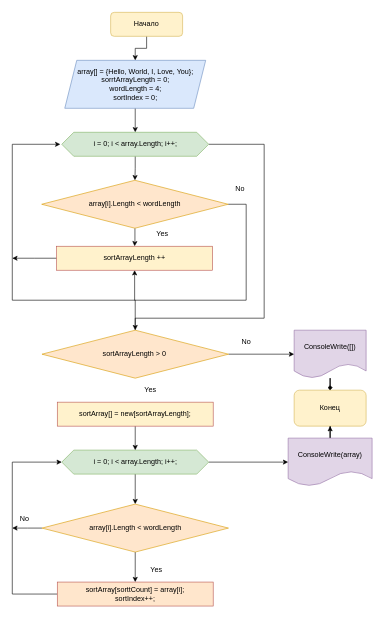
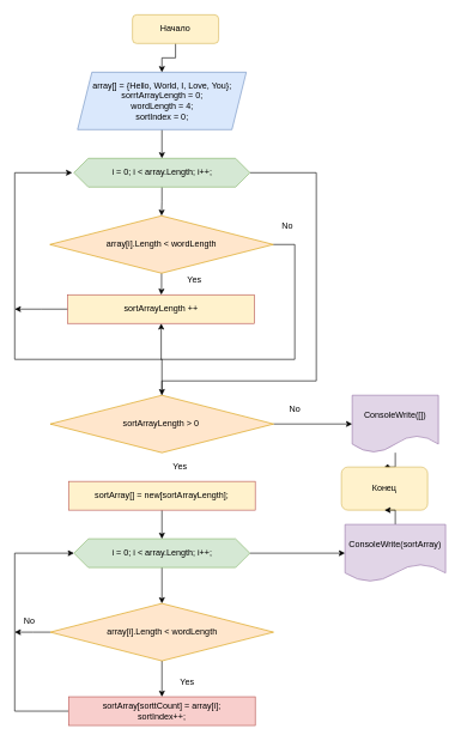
  <mxCell id="0" />
  <mxCell id="1" parent="0" />
  <mxCell id="2" value="" style="edgeStyle=orthogonalEdgeStyle;rounded=0;orthogonalLoop=1;jettySize=auto;html=1;" parent="1" source="3" target="5" edge="1"><mxGeometry relative="1" as="geometry" /></mxCell>
  <mxCell id="3" value="Начало" style="rounded=1;whiteSpace=wrap;html=1;fillColor=#fff2cc;strokeColor=#d6b656;" parent="1" vertex="1"><mxGeometry x="184" y="20" width="120" height="40" as="geometry" /></mxCell>
  <mxCell id="4" value="" style="edgeStyle=orthogonalEdgeStyle;rounded=0;orthogonalLoop=1;jettySize=auto;html=1;" parent="1" source="5" target="8" edge="1"><mxGeometry relative="1" as="geometry" /></mxCell>
  <mxCell id="5" value="array[] = {Hello, World, I, Love, You};&lt;br&gt;sorrtArrayLength = 0;&lt;br&gt;wordLength = 4;&lt;br&gt;sortIndex = 0;" style="shape=parallelogram;perimeter=parallelogramPerimeter;whiteSpace=wrap;html=1;fixedSize=1;fillColor=#dae8fc;strokeColor=#6c8ebf;" parent="1" vertex="1"><mxGeometry x="107.5" y="100" width="235" height="80" as="geometry" /></mxCell>
  <mxCell id="6" value="" style="edgeStyle=orthogonalEdgeStyle;rounded=0;orthogonalLoop=1;jettySize=auto;html=1;" parent="1" source="8" target="11" edge="1"><mxGeometry relative="1" as="geometry" /></mxCell>
  <mxCell id="7" style="edgeStyle=orthogonalEdgeStyle;rounded=0;orthogonalLoop=1;jettySize=auto;html=1;entryX=0.5;entryY=0;entryDx=0;entryDy=0;" parent="1" source="8" target="18" edge="1"><mxGeometry relative="1" as="geometry"><mxPoint x="225" y="530" as="targetPoint" /><Array as="points"><mxPoint x="440" y="240" /><mxPoint x="440" y="530" /><mxPoint x="225" y="530" /></Array></mxGeometry></mxCell>
  <mxCell id="8" value="i = 0; i &amp;lt; array.Length; i++;" style="shape=hexagon;perimeter=hexagonPerimeter2;whiteSpace=wrap;html=1;fixedSize=1;fillColor=#d5e8d4;strokeColor=#82b366;" parent="1" vertex="1"><mxGeometry x="102.5" y="220" width="245" height="40" as="geometry" /></mxCell>
  <mxCell id="9" style="edgeStyle=orthogonalEdgeStyle;rounded=0;orthogonalLoop=1;jettySize=auto;html=1;exitX=1;exitY=0.5;exitDx=0;exitDy=0;" parent="1" source="11" edge="1"><mxGeometry relative="1" as="geometry"><mxPoint x="100" y="240" as="targetPoint" /><Array as="points"><mxPoint x="410" y="340" /><mxPoint x="410" y="500" /><mxPoint x="20" y="500" /><mxPoint x="20" y="240" /></Array></mxGeometry></mxCell>
  <mxCell id="10" value="" style="edgeStyle=orthogonalEdgeStyle;rounded=0;orthogonalLoop=1;jettySize=auto;html=1;" parent="1" source="11" target="14" edge="1"><mxGeometry relative="1" as="geometry" /></mxCell>
  <mxCell id="11" value="array[i].Length &amp;lt; wordLength" style="rhombus;whiteSpace=wrap;html=1;fillColor=#ffe6cc;strokeColor=#d79b00;" parent="1" vertex="1"><mxGeometry x="69" y="300" width="311" height="80" as="geometry" /></mxCell>
  <mxCell id="12" value="No" style="text;html=1;strokeColor=none;fillColor=none;align=center;verticalAlign=middle;whiteSpace=wrap;rounded=0;" parent="1" vertex="1"><mxGeometry x="370" y="300" width="60" height="30" as="geometry" /></mxCell>
  <mxCell id="13" value="" style="edgeStyle=orthogonalEdgeStyle;rounded=0;orthogonalLoop=1;jettySize=auto;html=1;" parent="1" source="14" edge="1"><mxGeometry relative="1" as="geometry"><mxPoint x="20" y="430" as="targetPoint" /></mxGeometry></mxCell>
  <mxCell id="14" value="sortArrayLength ++" style="rounded=0;whiteSpace=wrap;html=1;fillColor=#fff2cc;strokeColor=#b85450;" parent="1" vertex="1"><mxGeometry x="94" y="410" width="260" height="40" as="geometry" /></mxCell>
  <mxCell id="15" value="Yes" style="text;html=1;align=center;verticalAlign=middle;resizable=0;points=[];autosize=1;strokeColor=none;fillColor=none;" parent="1" vertex="1"><mxGeometry x="250" y="375" width="40" height="30" as="geometry" /></mxCell>
  <mxCell id="16" value="" style="edgeStyle=orthogonalEdgeStyle;rounded=0;orthogonalLoop=1;jettySize=auto;html=1;" parent="1" source="18" target="23" edge="1"><mxGeometry relative="1" as="geometry" /></mxCell>
  <mxCell id="17" value="" style="edgeStyle=orthogonalEdgeStyle;rounded=0;orthogonalLoop=1;jettySize=auto;html=1;" parent="1" source="18" target="14" edge="1"><mxGeometry relative="1" as="geometry" /></mxCell>
  <mxCell id="18" value="sortArrayLength &amp;gt; 0&amp;nbsp;" style="rhombus;whiteSpace=wrap;html=1;fillColor=#ffe6cc;strokeColor=#d79b00;" parent="1" vertex="1"><mxGeometry x="69.5" y="550" width="311" height="80" as="geometry" /></mxCell>
  <mxCell id="19" value="" style="edgeStyle=orthogonalEdgeStyle;rounded=0;orthogonalLoop=1;jettySize=auto;html=1;" parent="1" source="21" target="28" edge="1"><mxGeometry relative="1" as="geometry" /></mxCell>
  <mxCell id="20" style="edgeStyle=orthogonalEdgeStyle;rounded=0;orthogonalLoop=1;jettySize=auto;html=1;entryX=0;entryY=0.5;entryDx=0;entryDy=0;" parent="1" source="21" target="34" edge="1"><mxGeometry relative="1" as="geometry" /></mxCell>
  <mxCell id="21" value="i = 0; i &amp;lt; array.Length; i++;" style="shape=hexagon;perimeter=hexagonPerimeter2;whiteSpace=wrap;html=1;fixedSize=1;fillColor=#d5e8d4;strokeColor=#82b366;" parent="1" vertex="1"><mxGeometry x="102.5" y="750" width="245" height="40" as="geometry" /></mxCell>
  <mxCell id="22" value="" style="edgeStyle=orthogonalEdgeStyle;rounded=0;orthogonalLoop=1;jettySize=auto;html=1;endArrow=diamond;" parent="1" source="23" target="24" edge="1"><mxGeometry relative="1" as="geometry" /></mxCell>
  <mxCell id="23" value="ConsoleWrite([])" style="shape=document;whiteSpace=wrap;html=1;boundedLbl=1;fillColor=#e1d5e7;strokeColor=#9673a6;" parent="1" vertex="1"><mxGeometry x="490" y="550" width="120" height="80" as="geometry" /></mxCell>
- <mxCell id="24" value="Конец" style="rounded=1;whiteSpace=wrap;html=1;fillColor=#fff2cc;strokeColor=#d6b656;" parent="1" vertex="1"><mxGeometry x="490" y="650" width="120" height="60" as="geometry" /></mxCell>
+ <mxCell id="24" value="Конец" style="rounded=1;whiteSpace=wrap;html=1;fillColor=#fff2cc;strokeColor=#d6b656;" parent="1" vertex="1"><mxGeometry x="475" y="650" width="120" height="60" as="geometry" /></mxCell>
  <mxCell id="25" value="No" style="text;html=1;align=center;verticalAlign=middle;resizable=0;points=[];autosize=1;strokeColor=none;fillColor=none;" parent="1" vertex="1"><mxGeometry x="390" y="555" width="40" height="30" as="geometry" /></mxCell>
  <mxCell id="26" value="" style="edgeStyle=orthogonalEdgeStyle;rounded=0;orthogonalLoop=1;jettySize=auto;html=1;" parent="1" source="28" target="30" edge="1"><mxGeometry relative="1" as="geometry" /></mxCell>
  <mxCell id="27" style="edgeStyle=orthogonalEdgeStyle;rounded=0;orthogonalLoop=1;jettySize=auto;html=1;" parent="1" source="28" edge="1"><mxGeometry relative="1" as="geometry"><mxPoint x="20" y="880" as="targetPoint" /></mxGeometry></mxCell>
  <mxCell id="28" value="array[i].Length &amp;lt; wordLength" style="rhombus;whiteSpace=wrap;html=1;fillColor=#ffe6cc;strokeColor=#d79b00;" parent="1" vertex="1"><mxGeometry x="69.5" y="840" width="311" height="80" as="geometry" /></mxCell>
  <mxCell id="29" style="edgeStyle=orthogonalEdgeStyle;rounded=0;orthogonalLoop=1;jettySize=auto;html=1;entryX=0;entryY=0.5;entryDx=0;entryDy=0;" parent="1" source="30" target="21" edge="1"><mxGeometry relative="1" as="geometry"><Array as="points"><mxPoint x="20" y="990" /><mxPoint x="20" y="770" /></Array></mxGeometry></mxCell>
- <mxCell id="30" value="sortArray[sorttCount] = array[i];&lt;br&gt;sortIndex++;" style="rounded=0;whiteSpace=wrap;html=1;fillColor=#ffe6cc;strokeColor=#b85450;" parent="1" vertex="1"><mxGeometry x="95" y="970" width="260" height="40" as="geometry" /></mxCell>
+ <mxCell id="30" value="sortArray[sorttCount] = array[i];&lt;br&gt;sortIndex++;" style="rounded=0;whiteSpace=wrap;html=1;fillColor=#f8cecc;strokeColor=#b85450;" parent="1" vertex="1"><mxGeometry x="95" y="970" width="260" height="40" as="geometry" /></mxCell>
  <mxCell id="31" value="Yes" style="text;html=1;align=center;verticalAlign=middle;resizable=0;points=[];autosize=1;strokeColor=none;fillColor=none;" parent="1" vertex="1"><mxGeometry x="240" y="935" width="40" height="30" as="geometry" /></mxCell>
  <mxCell id="32" value="No" style="text;html=1;align=center;verticalAlign=middle;resizable=0;points=[];autosize=1;strokeColor=none;fillColor=none;" parent="1" vertex="1"><mxGeometry x="20" y="850" width="40" height="30" as="geometry" /></mxCell>
  <mxCell id="33" style="edgeStyle=orthogonalEdgeStyle;rounded=0;orthogonalLoop=1;jettySize=auto;html=1;entryX=0.5;entryY=1;entryDx=0;entryDy=0;" parent="1" source="34" target="24" edge="1"><mxGeometry relative="1" as="geometry" /></mxCell>
- <mxCell id="34" value="ConsoleWrite(array)" style="shape=document;whiteSpace=wrap;html=1;boundedLbl=1;fillColor=#e1d5e7;strokeColor=#9673a6;size=0.312;" parent="1" vertex="1"><mxGeometry x="480" y="730" width="140" height="80" as="geometry" /></mxCell>
+ <mxCell id="34" value="ConsoleWrite(sortArray)" style="shape=document;whiteSpace=wrap;html=1;boundedLbl=1;fillColor=#e1d5e7;strokeColor=#9673a6;size=0.312;" parent="1" vertex="1"><mxGeometry x="480" y="730" width="140" height="80" as="geometry" /></mxCell>
  <mxCell id="35" value="" style="edgeStyle=orthogonalEdgeStyle;rounded=0;orthogonalLoop=1;jettySize=auto;html=1;" parent="1" source="36" target="21" edge="1"><mxGeometry relative="1" as="geometry" /></mxCell>
  <mxCell id="36" value="sortArray[] = new[sortArrayLength];" style="rounded=0;whiteSpace=wrap;html=1;fillColor=#fff2cc;strokeColor=#b85450;" parent="1" vertex="1"><mxGeometry x="95" y="670" width="260" height="40" as="geometry" /></mxCell>
  <mxCell id="37" value="Yes" style="text;html=1;align=center;verticalAlign=middle;resizable=0;points=[];autosize=1;strokeColor=none;fillColor=none;" parent="1" vertex="1"><mxGeometry x="230" y="635" width="40" height="30" as="geometry" /></mxCell>
